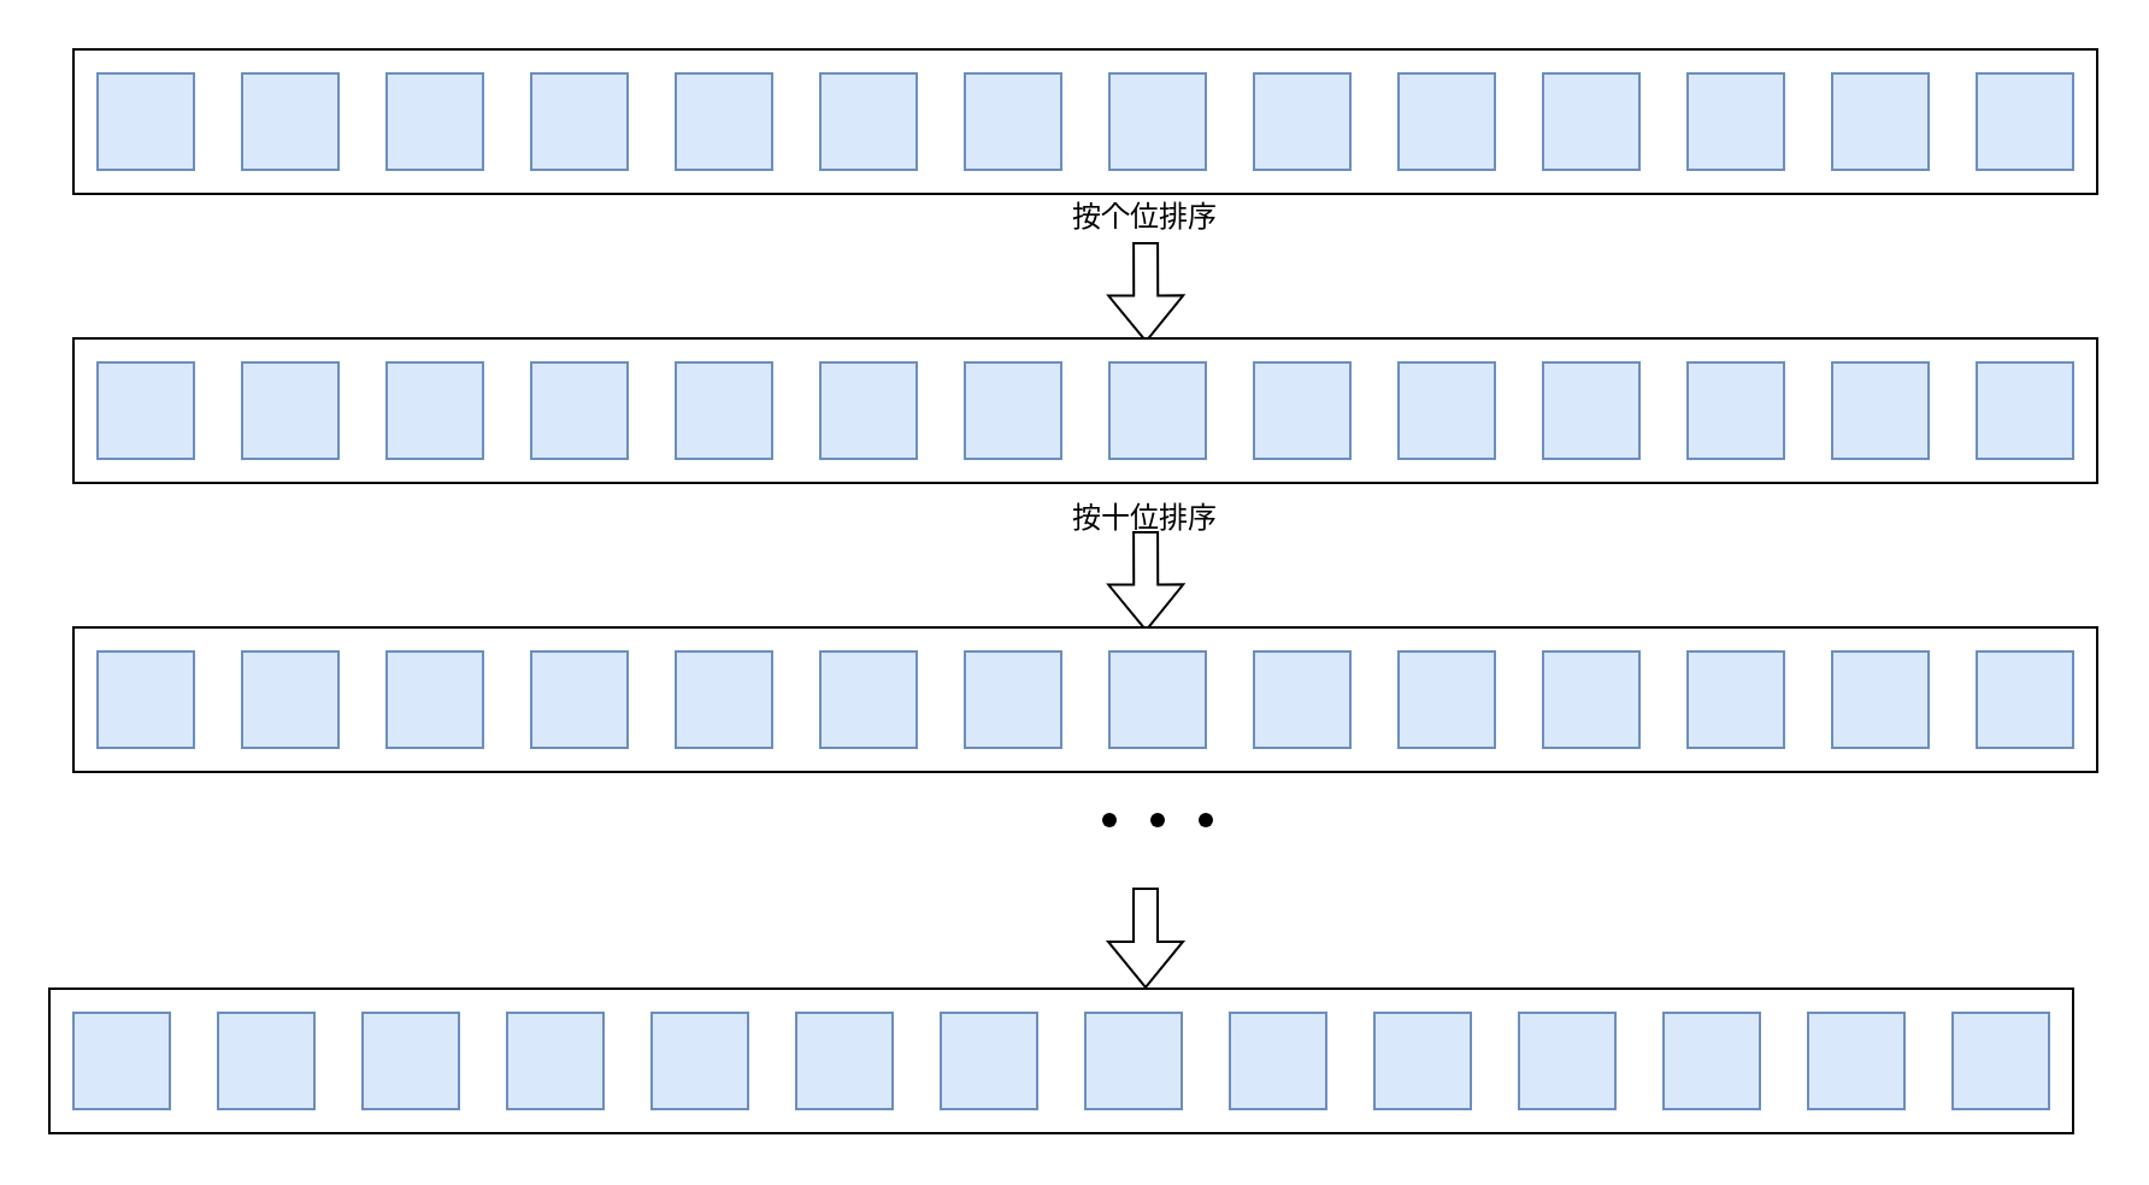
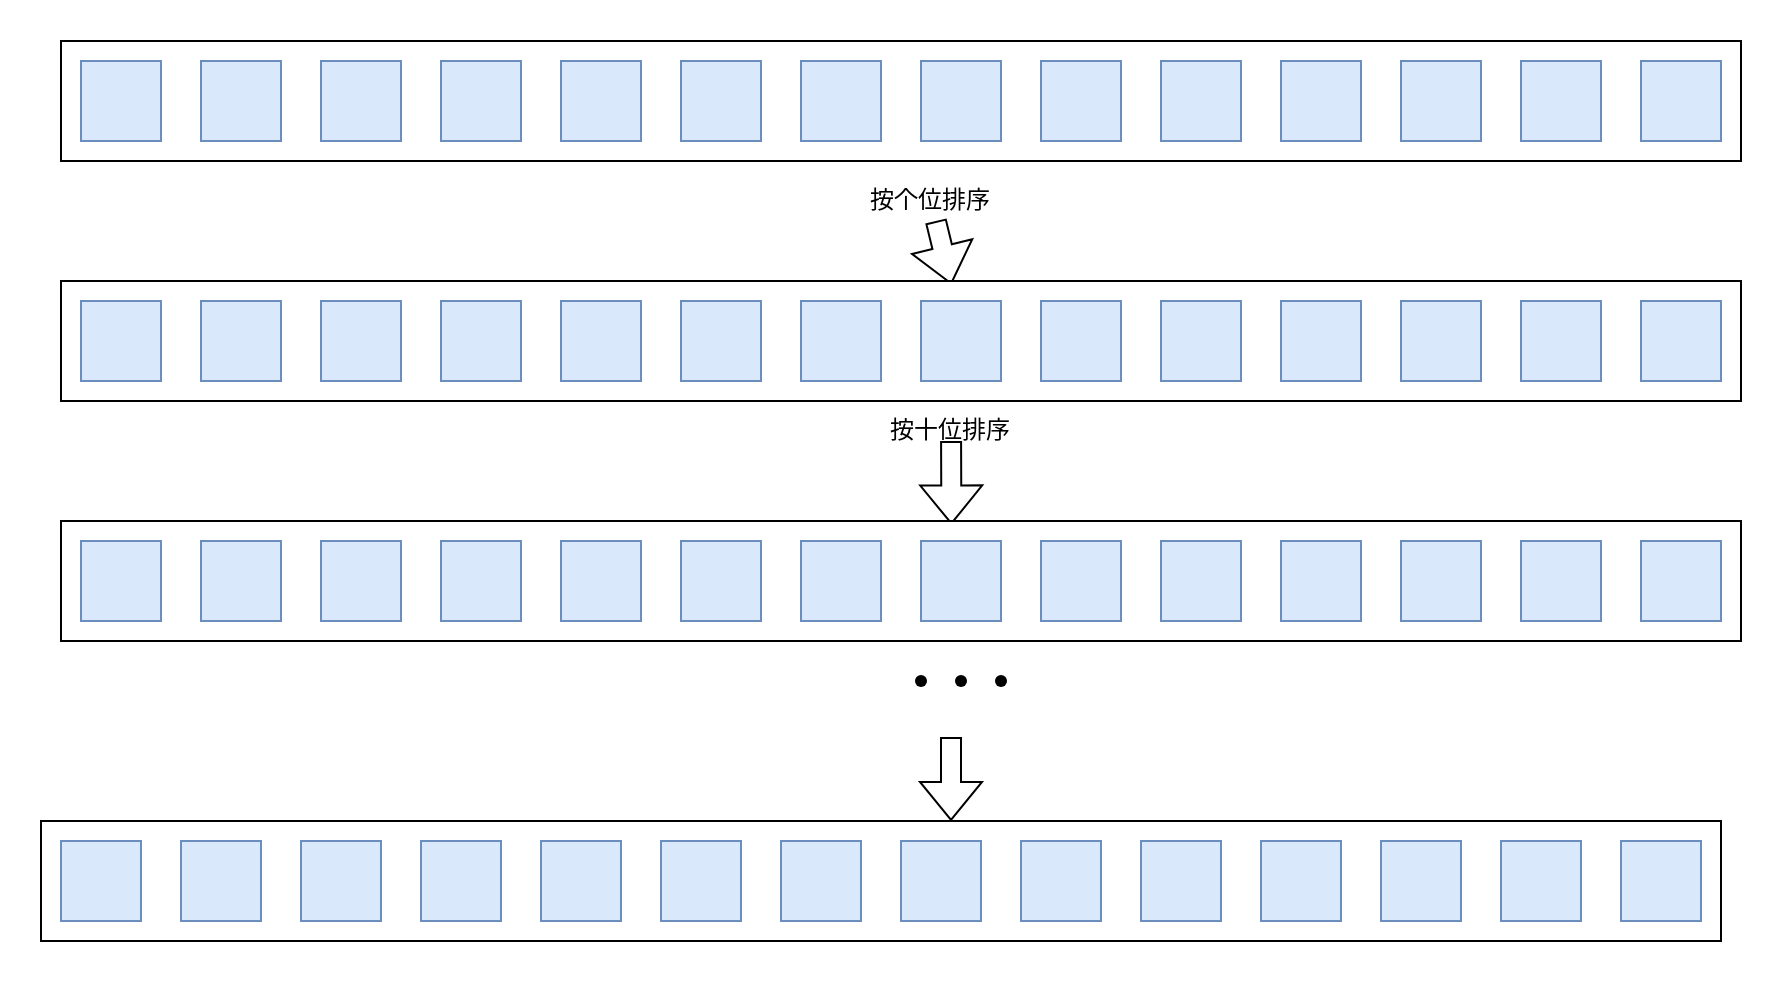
  <mxCell id="0" />
  <mxCell id="1" parent="0" />
  <mxCell id="2" value="" style="rounded=0;whiteSpace=wrap;html=1;" vertex="1" parent="1"><mxGeometry x="30" y="20" width="840" height="60" as="geometry" /></mxCell>
  <mxCell id="3" value="" style="whiteSpace=wrap;html=1;aspect=fixed;fillColor=#dae8fc;strokeColor=#6c8ebf;" vertex="1" parent="1"><mxGeometry x="40" y="30" width="40" height="40" as="geometry" /></mxCell>
  <mxCell id="4" value="" style="whiteSpace=wrap;html=1;aspect=fixed;fillColor=#dae8fc;strokeColor=#6c8ebf;" vertex="1" parent="1"><mxGeometry x="100" y="30" width="40" height="40" as="geometry" /></mxCell>
  <mxCell id="5" value="" style="whiteSpace=wrap;html=1;aspect=fixed;fillColor=#dae8fc;strokeColor=#6c8ebf;" vertex="1" parent="1"><mxGeometry x="160" y="30" width="40" height="40" as="geometry" /></mxCell>
  <mxCell id="6" value="" style="whiteSpace=wrap;html=1;aspect=fixed;fillColor=#dae8fc;strokeColor=#6c8ebf;" vertex="1" parent="1"><mxGeometry x="220" y="30" width="40" height="40" as="geometry" /></mxCell>
  <mxCell id="7" value="" style="whiteSpace=wrap;html=1;aspect=fixed;fillColor=#dae8fc;strokeColor=#6c8ebf;" vertex="1" parent="1"><mxGeometry x="280" y="30" width="40" height="40" as="geometry" /></mxCell>
  <mxCell id="8" value="" style="whiteSpace=wrap;html=1;aspect=fixed;fillColor=#dae8fc;strokeColor=#6c8ebf;" vertex="1" parent="1"><mxGeometry x="340" y="30" width="40" height="40" as="geometry" /></mxCell>
  <mxCell id="9" value="" style="whiteSpace=wrap;html=1;aspect=fixed;fillColor=#dae8fc;strokeColor=#6c8ebf;" vertex="1" parent="1"><mxGeometry x="400" y="30" width="40" height="40" as="geometry" /></mxCell>
  <mxCell id="10" value="" style="whiteSpace=wrap;html=1;aspect=fixed;fillColor=#dae8fc;strokeColor=#6c8ebf;" vertex="1" parent="1"><mxGeometry x="460" y="30" width="40" height="40" as="geometry" /></mxCell>
  <mxCell id="11" value="" style="whiteSpace=wrap;html=1;aspect=fixed;fillColor=#dae8fc;strokeColor=#6c8ebf;" vertex="1" parent="1"><mxGeometry x="520" y="30" width="40" height="40" as="geometry" /></mxCell>
  <mxCell id="12" value="" style="whiteSpace=wrap;html=1;aspect=fixed;fillColor=#dae8fc;strokeColor=#6c8ebf;" vertex="1" parent="1"><mxGeometry x="580" y="30" width="40" height="40" as="geometry" /></mxCell>
  <mxCell id="13" value="" style="whiteSpace=wrap;html=1;aspect=fixed;fillColor=#dae8fc;strokeColor=#6c8ebf;" vertex="1" parent="1"><mxGeometry x="640" y="30" width="40" height="40" as="geometry" /></mxCell>
  <mxCell id="14" value="" style="whiteSpace=wrap;html=1;aspect=fixed;fillColor=#dae8fc;strokeColor=#6c8ebf;" vertex="1" parent="1"><mxGeometry x="700" y="30" width="40" height="40" as="geometry" /></mxCell>
  <mxCell id="15" value="" style="whiteSpace=wrap;html=1;aspect=fixed;fillColor=#dae8fc;strokeColor=#6c8ebf;" vertex="1" parent="1"><mxGeometry x="760" y="30" width="40" height="40" as="geometry" /></mxCell>
  <mxCell id="16" value="" style="whiteSpace=wrap;html=1;aspect=fixed;fillColor=#dae8fc;strokeColor=#6c8ebf;" vertex="1" parent="1"><mxGeometry x="820" y="30" width="40" height="40" as="geometry" /></mxCell>
  <mxCell id="17" value="" style="shape=flexArrow;endArrow=classic;html=1;rounded=0;entryX=0.53;entryY=0.029;entryDx=0;entryDy=0;entryPerimeter=0;" edge="1" parent="1" source="18" target="19"><mxGeometry width="50" height="50" relative="1" as="geometry"><mxPoint x="470" y="0" as="sourcePoint" /><mxPoint x="470" y="130" as="targetPoint" /></mxGeometry></mxCell>
- <mxCell id="18" value="按个位排序" style="text;html=1;align=center;verticalAlign=middle;whiteSpace=wrap;rounded=0;" vertex="1" parent="1"><mxGeometry x="440" y="80" width="70" height="20" as="geometry" /></mxCell>
+ <mxCell id="18" value="按个位排序" style="text;html=1;align=center;verticalAlign=middle;whiteSpace=wrap;rounded=0;" vertex="1" parent="1"><mxGeometry x="430" y="90" width="70" height="20" as="geometry" /></mxCell>
  <mxCell id="19" value="" style="rounded=0;whiteSpace=wrap;html=1;" vertex="1" parent="1"><mxGeometry x="30" y="140" width="840" height="60" as="geometry" /></mxCell>
  <mxCell id="20" value="" style="whiteSpace=wrap;html=1;aspect=fixed;fillColor=#dae8fc;strokeColor=#6c8ebf;" vertex="1" parent="1"><mxGeometry x="40" y="150" width="40" height="40" as="geometry" /></mxCell>
  <mxCell id="21" value="" style="whiteSpace=wrap;html=1;aspect=fixed;fillColor=#dae8fc;strokeColor=#6c8ebf;" vertex="1" parent="1"><mxGeometry x="100" y="150" width="40" height="40" as="geometry" /></mxCell>
  <mxCell id="22" value="" style="whiteSpace=wrap;html=1;aspect=fixed;fillColor=#dae8fc;strokeColor=#6c8ebf;" vertex="1" parent="1"><mxGeometry x="160" y="150" width="40" height="40" as="geometry" /></mxCell>
  <mxCell id="23" value="" style="whiteSpace=wrap;html=1;aspect=fixed;fillColor=#dae8fc;strokeColor=#6c8ebf;" vertex="1" parent="1"><mxGeometry x="220" y="150" width="40" height="40" as="geometry" /></mxCell>
  <mxCell id="24" value="" style="whiteSpace=wrap;html=1;aspect=fixed;fillColor=#dae8fc;strokeColor=#6c8ebf;" vertex="1" parent="1"><mxGeometry x="280" y="150" width="40" height="40" as="geometry" /></mxCell>
  <mxCell id="25" value="" style="whiteSpace=wrap;html=1;aspect=fixed;fillColor=#dae8fc;strokeColor=#6c8ebf;" vertex="1" parent="1"><mxGeometry x="340" y="150" width="40" height="40" as="geometry" /></mxCell>
  <mxCell id="26" value="" style="whiteSpace=wrap;html=1;aspect=fixed;fillColor=#dae8fc;strokeColor=#6c8ebf;" vertex="1" parent="1"><mxGeometry x="400" y="150" width="40" height="40" as="geometry" /></mxCell>
  <mxCell id="27" value="" style="whiteSpace=wrap;html=1;aspect=fixed;fillColor=#dae8fc;strokeColor=#6c8ebf;" vertex="1" parent="1"><mxGeometry x="460" y="150" width="40" height="40" as="geometry" /></mxCell>
  <mxCell id="28" value="" style="whiteSpace=wrap;html=1;aspect=fixed;fillColor=#dae8fc;strokeColor=#6c8ebf;" vertex="1" parent="1"><mxGeometry x="520" y="150" width="40" height="40" as="geometry" /></mxCell>
  <mxCell id="29" value="" style="whiteSpace=wrap;html=1;aspect=fixed;fillColor=#dae8fc;strokeColor=#6c8ebf;" vertex="1" parent="1"><mxGeometry x="580" y="150" width="40" height="40" as="geometry" /></mxCell>
  <mxCell id="30" value="" style="whiteSpace=wrap;html=1;aspect=fixed;fillColor=#dae8fc;strokeColor=#6c8ebf;" vertex="1" parent="1"><mxGeometry x="640" y="150" width="40" height="40" as="geometry" /></mxCell>
  <mxCell id="31" value="" style="whiteSpace=wrap;html=1;aspect=fixed;fillColor=#dae8fc;strokeColor=#6c8ebf;" vertex="1" parent="1"><mxGeometry x="700" y="150" width="40" height="40" as="geometry" /></mxCell>
  <mxCell id="32" value="" style="whiteSpace=wrap;html=1;aspect=fixed;fillColor=#dae8fc;strokeColor=#6c8ebf;" vertex="1" parent="1"><mxGeometry x="760" y="150" width="40" height="40" as="geometry" /></mxCell>
  <mxCell id="33" value="" style="whiteSpace=wrap;html=1;aspect=fixed;fillColor=#dae8fc;strokeColor=#6c8ebf;" vertex="1" parent="1"><mxGeometry x="820" y="150" width="40" height="40" as="geometry" /></mxCell>
  <mxCell id="34" value="" style="shape=flexArrow;endArrow=classic;html=1;rounded=0;entryX=0.53;entryY=0.029;entryDx=0;entryDy=0;entryPerimeter=0;" edge="1" parent="1" target="35"><mxGeometry width="50" height="50" relative="1" as="geometry"><mxPoint x="475.039" y="220" as="sourcePoint" /><mxPoint x="470" y="250" as="targetPoint" /></mxGeometry></mxCell>
  <mxCell id="35" value="" style="rounded=0;whiteSpace=wrap;html=1;" vertex="1" parent="1"><mxGeometry x="30" y="260" width="840" height="60" as="geometry" /></mxCell>
  <mxCell id="36" value="" style="whiteSpace=wrap;html=1;aspect=fixed;fillColor=#dae8fc;strokeColor=#6c8ebf;" vertex="1" parent="1"><mxGeometry x="40" y="270" width="40" height="40" as="geometry" /></mxCell>
  <mxCell id="37" value="" style="whiteSpace=wrap;html=1;aspect=fixed;fillColor=#dae8fc;strokeColor=#6c8ebf;" vertex="1" parent="1"><mxGeometry x="100" y="270" width="40" height="40" as="geometry" /></mxCell>
  <mxCell id="38" value="" style="whiteSpace=wrap;html=1;aspect=fixed;fillColor=#dae8fc;strokeColor=#6c8ebf;" vertex="1" parent="1"><mxGeometry x="160" y="270" width="40" height="40" as="geometry" /></mxCell>
  <mxCell id="39" value="" style="whiteSpace=wrap;html=1;aspect=fixed;fillColor=#dae8fc;strokeColor=#6c8ebf;" vertex="1" parent="1"><mxGeometry x="220" y="270" width="40" height="40" as="geometry" /></mxCell>
  <mxCell id="40" value="" style="whiteSpace=wrap;html=1;aspect=fixed;fillColor=#dae8fc;strokeColor=#6c8ebf;" vertex="1" parent="1"><mxGeometry x="280" y="270" width="40" height="40" as="geometry" /></mxCell>
  <mxCell id="41" value="" style="whiteSpace=wrap;html=1;aspect=fixed;fillColor=#dae8fc;strokeColor=#6c8ebf;" vertex="1" parent="1"><mxGeometry x="340" y="270" width="40" height="40" as="geometry" /></mxCell>
  <mxCell id="42" value="" style="whiteSpace=wrap;html=1;aspect=fixed;fillColor=#dae8fc;strokeColor=#6c8ebf;" vertex="1" parent="1"><mxGeometry x="400" y="270" width="40" height="40" as="geometry" /></mxCell>
  <mxCell id="43" value="" style="whiteSpace=wrap;html=1;aspect=fixed;fillColor=#dae8fc;strokeColor=#6c8ebf;" vertex="1" parent="1"><mxGeometry x="460" y="270" width="40" height="40" as="geometry" /></mxCell>
  <mxCell id="44" value="" style="whiteSpace=wrap;html=1;aspect=fixed;fillColor=#dae8fc;strokeColor=#6c8ebf;" vertex="1" parent="1"><mxGeometry x="520" y="270" width="40" height="40" as="geometry" /></mxCell>
  <mxCell id="45" value="" style="whiteSpace=wrap;html=1;aspect=fixed;fillColor=#dae8fc;strokeColor=#6c8ebf;" vertex="1" parent="1"><mxGeometry x="580" y="270" width="40" height="40" as="geometry" /></mxCell>
  <mxCell id="46" value="" style="whiteSpace=wrap;html=1;aspect=fixed;fillColor=#dae8fc;strokeColor=#6c8ebf;" vertex="1" parent="1"><mxGeometry x="640" y="270" width="40" height="40" as="geometry" /></mxCell>
  <mxCell id="47" value="" style="whiteSpace=wrap;html=1;aspect=fixed;fillColor=#dae8fc;strokeColor=#6c8ebf;" vertex="1" parent="1"><mxGeometry x="700" y="270" width="40" height="40" as="geometry" /></mxCell>
  <mxCell id="48" value="" style="whiteSpace=wrap;html=1;aspect=fixed;fillColor=#dae8fc;strokeColor=#6c8ebf;" vertex="1" parent="1"><mxGeometry x="760" y="270" width="40" height="40" as="geometry" /></mxCell>
  <mxCell id="49" value="" style="whiteSpace=wrap;html=1;aspect=fixed;fillColor=#dae8fc;strokeColor=#6c8ebf;" vertex="1" parent="1"><mxGeometry x="820" y="270" width="40" height="40" as="geometry" /></mxCell>
  <mxCell id="50" value="按十位排序" style="text;html=1;align=center;verticalAlign=middle;whiteSpace=wrap;rounded=0;" vertex="1" parent="1"><mxGeometry x="440" y="200" width="70" height="30" as="geometry" /></mxCell>
  <mxCell id="51" value="" style="shape=waypoint;sketch=0;fillStyle=solid;size=6;pointerEvents=1;points=[];fillColor=none;resizable=0;rotatable=0;perimeter=centerPerimeter;snapToPoint=1;" vertex="1" parent="1"><mxGeometry x="450" y="330" width="20" height="20" as="geometry" /></mxCell>
  <mxCell id="52" value="" style="shape=waypoint;sketch=0;fillStyle=solid;size=6;pointerEvents=1;points=[];fillColor=none;resizable=0;rotatable=0;perimeter=centerPerimeter;snapToPoint=1;" vertex="1" parent="1"><mxGeometry x="470" y="330" width="20" height="20" as="geometry" /></mxCell>
  <mxCell id="53" value="" style="shape=waypoint;sketch=0;fillStyle=solid;size=6;pointerEvents=1;points=[];fillColor=none;resizable=0;rotatable=0;perimeter=centerPerimeter;snapToPoint=1;" vertex="1" parent="1"><mxGeometry x="490" y="330" width="20" height="20" as="geometry" /></mxCell>
  <mxCell id="54" value="" style="rounded=0;whiteSpace=wrap;html=1;" vertex="1" parent="1"><mxGeometry x="20" y="410" width="840" height="60" as="geometry" /></mxCell>
  <mxCell id="55" value="" style="whiteSpace=wrap;html=1;aspect=fixed;fillColor=#dae8fc;strokeColor=#6c8ebf;" vertex="1" parent="1"><mxGeometry x="30" y="420" width="40" height="40" as="geometry" /></mxCell>
  <mxCell id="56" value="" style="whiteSpace=wrap;html=1;aspect=fixed;fillColor=#dae8fc;strokeColor=#6c8ebf;" vertex="1" parent="1"><mxGeometry x="90" y="420" width="40" height="40" as="geometry" /></mxCell>
  <mxCell id="57" value="" style="whiteSpace=wrap;html=1;aspect=fixed;fillColor=#dae8fc;strokeColor=#6c8ebf;" vertex="1" parent="1"><mxGeometry x="150" y="420" width="40" height="40" as="geometry" /></mxCell>
  <mxCell id="58" value="" style="whiteSpace=wrap;html=1;aspect=fixed;fillColor=#dae8fc;strokeColor=#6c8ebf;" vertex="1" parent="1"><mxGeometry x="210" y="420" width="40" height="40" as="geometry" /></mxCell>
  <mxCell id="59" value="" style="whiteSpace=wrap;html=1;aspect=fixed;fillColor=#dae8fc;strokeColor=#6c8ebf;" vertex="1" parent="1"><mxGeometry x="270" y="420" width="40" height="40" as="geometry" /></mxCell>
  <mxCell id="60" value="" style="whiteSpace=wrap;html=1;aspect=fixed;fillColor=#dae8fc;strokeColor=#6c8ebf;" vertex="1" parent="1"><mxGeometry x="330" y="420" width="40" height="40" as="geometry" /></mxCell>
  <mxCell id="61" value="" style="whiteSpace=wrap;html=1;aspect=fixed;fillColor=#dae8fc;strokeColor=#6c8ebf;" vertex="1" parent="1"><mxGeometry x="390" y="420" width="40" height="40" as="geometry" /></mxCell>
  <mxCell id="62" value="" style="whiteSpace=wrap;html=1;aspect=fixed;fillColor=#dae8fc;strokeColor=#6c8ebf;" vertex="1" parent="1"><mxGeometry x="450" y="420" width="40" height="40" as="geometry" /></mxCell>
  <mxCell id="63" value="" style="whiteSpace=wrap;html=1;aspect=fixed;fillColor=#dae8fc;strokeColor=#6c8ebf;" vertex="1" parent="1"><mxGeometry x="510" y="420" width="40" height="40" as="geometry" /></mxCell>
  <mxCell id="64" value="" style="whiteSpace=wrap;html=1;aspect=fixed;fillColor=#dae8fc;strokeColor=#6c8ebf;" vertex="1" parent="1"><mxGeometry x="570" y="420" width="40" height="40" as="geometry" /></mxCell>
  <mxCell id="65" value="" style="whiteSpace=wrap;html=1;aspect=fixed;fillColor=#dae8fc;strokeColor=#6c8ebf;" vertex="1" parent="1"><mxGeometry x="630" y="420" width="40" height="40" as="geometry" /></mxCell>
  <mxCell id="66" value="" style="whiteSpace=wrap;html=1;aspect=fixed;fillColor=#dae8fc;strokeColor=#6c8ebf;" vertex="1" parent="1"><mxGeometry x="690" y="420" width="40" height="40" as="geometry" /></mxCell>
  <mxCell id="67" value="" style="whiteSpace=wrap;html=1;aspect=fixed;fillColor=#dae8fc;strokeColor=#6c8ebf;" vertex="1" parent="1"><mxGeometry x="750" y="420" width="40" height="40" as="geometry" /></mxCell>
  <mxCell id="68" value="" style="whiteSpace=wrap;html=1;aspect=fixed;fillColor=#dae8fc;strokeColor=#6c8ebf;" vertex="1" parent="1"><mxGeometry x="810" y="420" width="40" height="40" as="geometry" /></mxCell>
  <mxCell id="69" value="" style="shape=flexArrow;endArrow=classic;html=1;rounded=0;entryX=0.53;entryY=0.029;entryDx=0;entryDy=0;entryPerimeter=0;" edge="1" parent="1"><mxGeometry width="50" height="50" relative="1" as="geometry"><mxPoint x="475" y="368" as="sourcePoint" /><mxPoint x="475" y="410" as="targetPoint" /></mxGeometry></mxCell>
